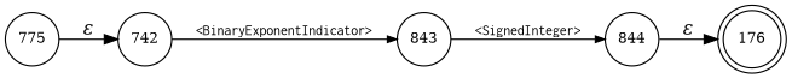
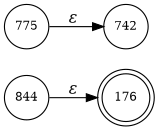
  digraph {
    rankdir=LR
    node [fixedsize=true fontsize=11 shape=circle peripheries=1]
    edge [fontname=Courier]
    n1 [label=176 shape=doublecircle width=.6 peripheries=""]
    n2 [label=742 width=.55]
-   n3 [label=843 width=.55]
    n4 [label=844 width=.55]
    n5 [label=775 width=.55]
-   n2 -> n3 [arrowhead=normal arrowsize=.7 fontsize=11 label="<BinaryExponentIndicator>"]
-   n3 -> n4 [arrowhead=normal arrowsize=.7 fontsize=11 label="<SignedInteger>"]
    n4 -> n1 [fontname="Times-Italic" label="&epsilon;"]
    n5 -> n2 [fontname="Times-Italic" label="&epsilon;"]
  }
